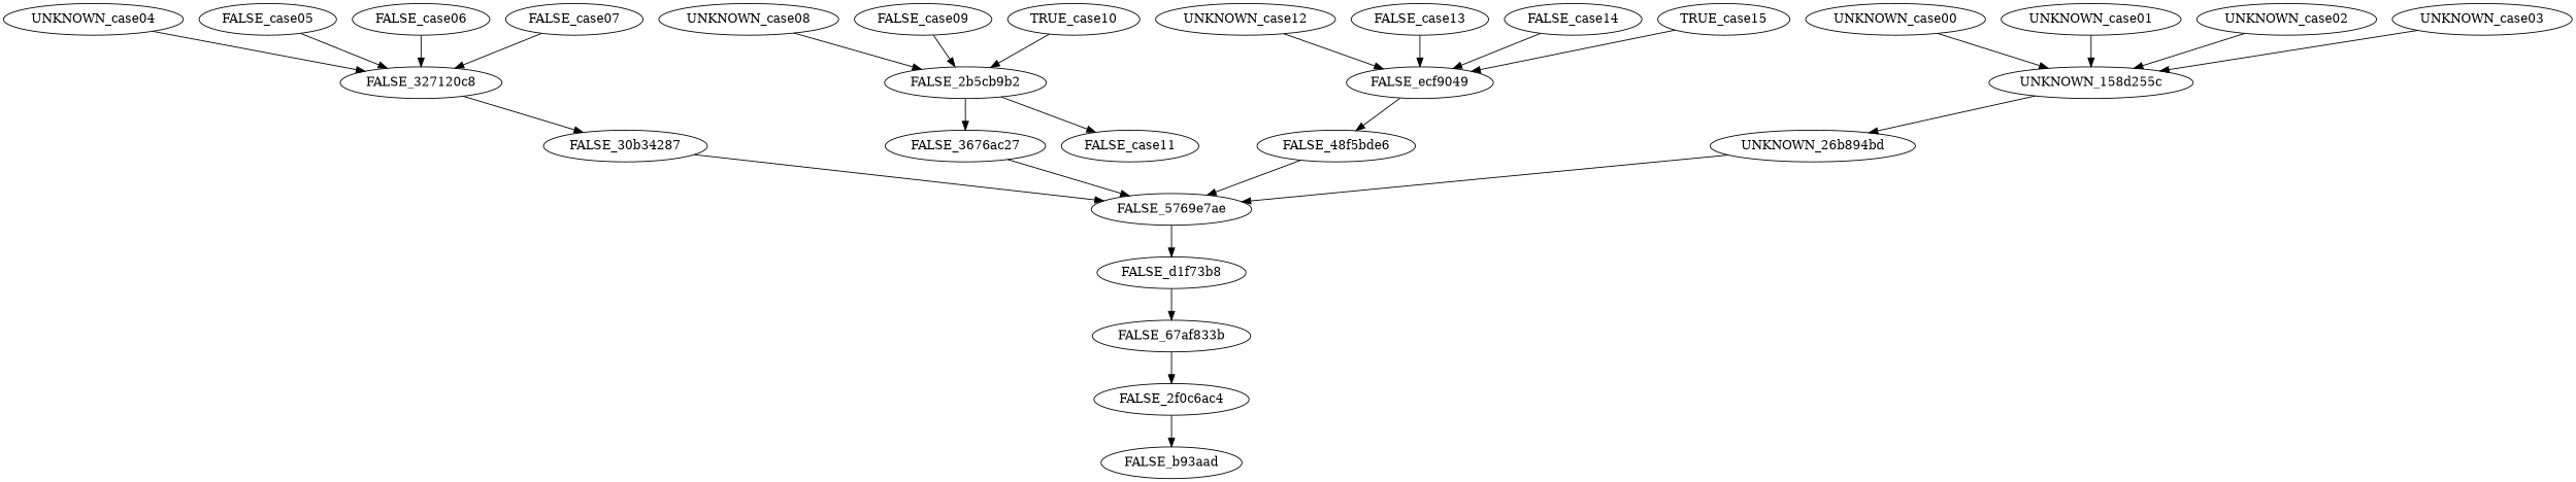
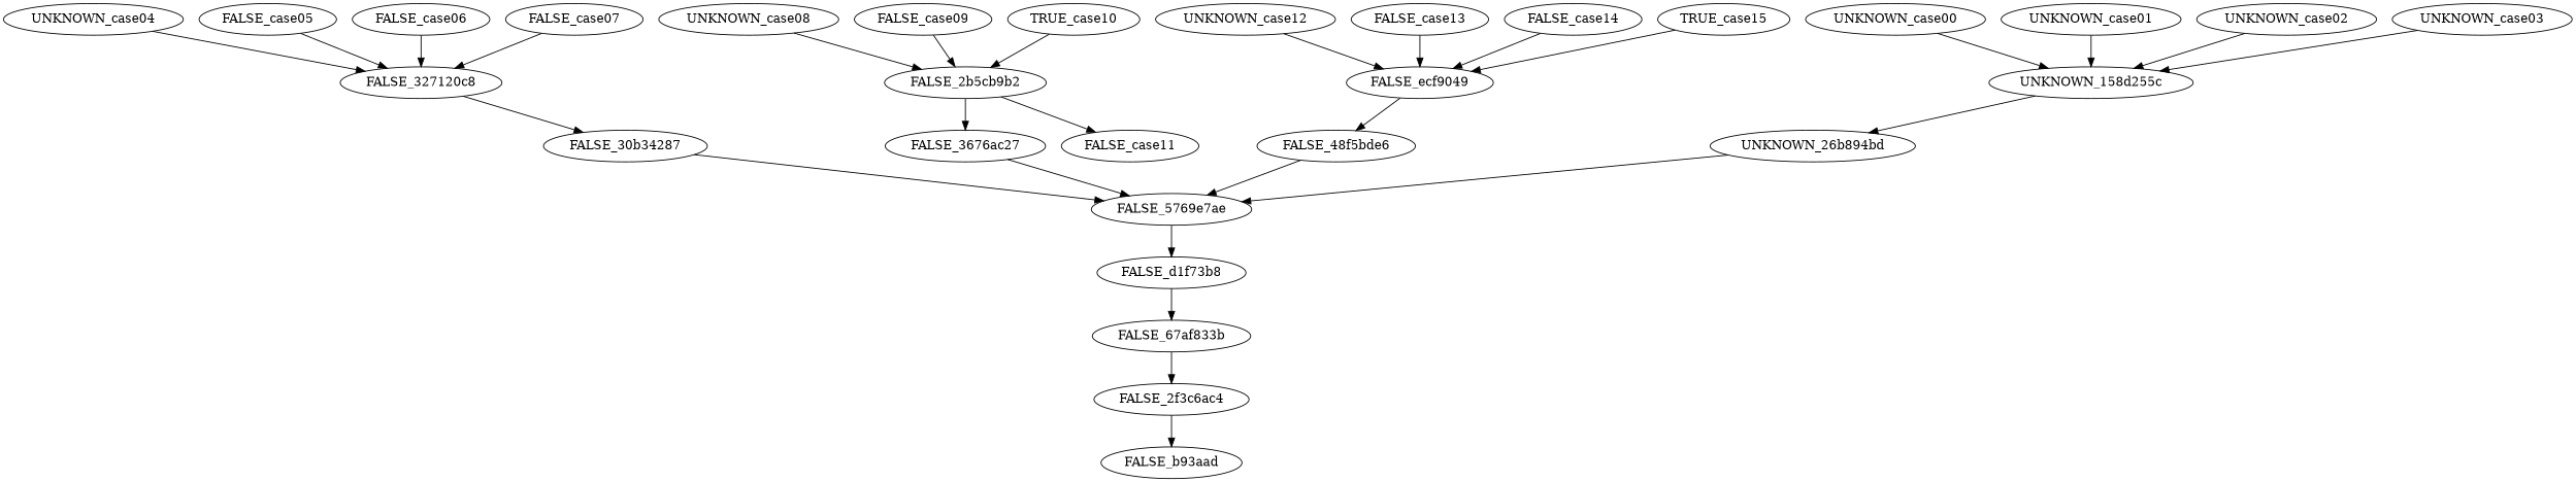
  digraph {
    UNKNOWN_case00
    UNKNOWN_158d255c
    UNKNOWN_26b894bd
    FALSE_5769e7ae
    UNKNOWN_case01
    UNKNOWN_case02
    UNKNOWN_case03
    UNKNOWN_case04
    FALSE_327120c8
    FALSE_30b34287
    FALSE_case05
    FALSE_case06
    FALSE_case07
    UNKNOWN_case08
    FALSE_2b5cb9b2
    FALSE_3676ac27
    FALSE_case11
    FALSE_case09
    TRUE_case10
    UNKNOWN_case12
    FALSE_ecf9049
    FALSE_48f5bde6
    FALSE_case13
    FALSE_case14
    TRUE_case15
    n26 [label=FALSE_d1f73b8]
    FALSE_67af833b
-   FALSE_2f3c6ac4 [label=FALSE_2f0c6ac4]
+   FALSE_2f3c6ac4
    FALSE_b93aad
    UNKNOWN_case00 -> UNKNOWN_158d255c
    UNKNOWN_158d255c -> UNKNOWN_26b894bd
    UNKNOWN_26b894bd -> FALSE_5769e7ae
    FALSE_5769e7ae -> n26
    UNKNOWN_case01 -> UNKNOWN_158d255c
    UNKNOWN_case02 -> UNKNOWN_158d255c
    UNKNOWN_case03 -> UNKNOWN_158d255c
    UNKNOWN_case04 -> FALSE_327120c8
    FALSE_327120c8 -> FALSE_30b34287
    FALSE_30b34287 -> FALSE_5769e7ae
    FALSE_case05 -> FALSE_327120c8
    FALSE_case06 -> FALSE_327120c8
    FALSE_case07 -> FALSE_327120c8
    UNKNOWN_case08 -> FALSE_2b5cb9b2
    FALSE_2b5cb9b2 -> FALSE_3676ac27
    FALSE_2b5cb9b2 -> FALSE_case11
    FALSE_3676ac27 -> FALSE_5769e7ae
    FALSE_case09 -> FALSE_2b5cb9b2
    TRUE_case10 -> FALSE_2b5cb9b2
    UNKNOWN_case12 -> FALSE_ecf9049
    FALSE_ecf9049 -> FALSE_48f5bde6
    FALSE_48f5bde6 -> FALSE_5769e7ae
    FALSE_case13 -> FALSE_ecf9049
    FALSE_case14 -> FALSE_ecf9049
    TRUE_case15 -> FALSE_ecf9049
    n26 -> FALSE_67af833b
    FALSE_67af833b -> FALSE_2f3c6ac4
    FALSE_2f3c6ac4 -> FALSE_b93aad
  }
